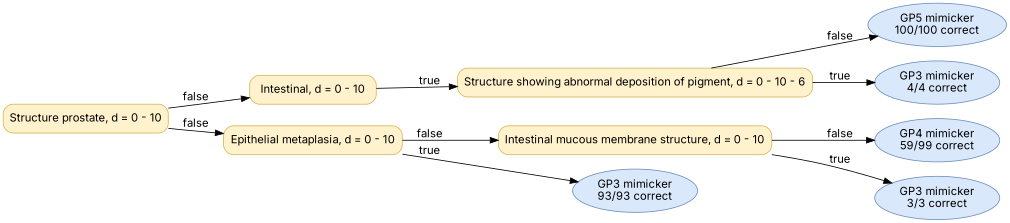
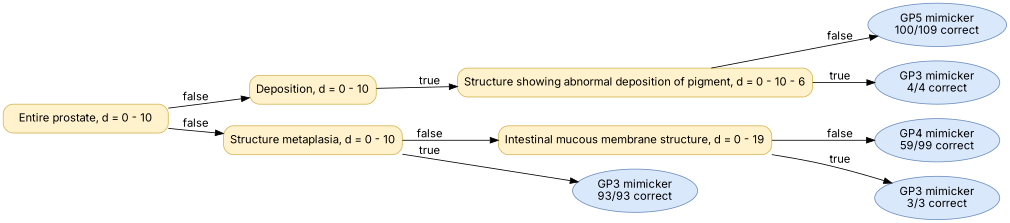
  digraph {
    fontname=Inter
    rankdir=LR
    node [color="#D6B656" fillcolor="#FFF2CC" fontname=Inter shape=box style="rounded,filled"]
    edge [fontname=Inter]
-   n1 [label="Structure prostate, d = 0 - 10"]
-   n2 [label="Intestinal, d = 0 - 10"]
-   n3 [label="Epithelial metaplasia, d = 0 - 10"]
+   n1 [label="Entire prostate, d = 0 - 10"]
+   n2 [label="Deposition, d = 0 - 10"]
+   n3 [label="Structure metaplasia, d = 0 - 10"]
    n4 [label="Structure showing abnormal deposition of pigment, d = 0 - 10 - 6"]
-   n5 [label="Intestinal mucous membrane structure, d = 0 - 10"]
+   n5 [label="Intestinal mucous membrane structure, d = 0 - 19"]
    n6 [color="#6C8EBF" fillcolor="#DAE8FC" label=<GP3 mimicker<br/>93/93 correct> shape=ellipse]
-   n7 [color="#6C8EBF" fillcolor="#DAE8FC" label=<GP5 mimicker<br/>100/100 correct> shape=ellipse]
+   n7 [color="#6C8EBF" fillcolor="#DAE8FC" label=<GP5 mimicker<br/>100/109 correct> shape=ellipse]
    n8 [color="#6C8EBF" fillcolor="#DAE8FC" label=<GP3 mimicker<br/>4/4 correct> shape=ellipse]
    n9 [color="#6C8EBF" fillcolor="#DAE8FC" label=<GP4 mimicker<br/>59/99 correct> shape=ellipse]
    n10 [color="#6C8EBF" fillcolor="#DAE8FC" label=<GP3 mimicker<br/>3/3 correct> shape=ellipse]
    n1 -> n2 [label=false]
    n1 -> n3 [label=false]
    n2 -> n4 [label=true]
    n3 -> n5 [label=false]
    n3 -> n6 [label=true]
    n4 -> n7 [label=false]
    n4 -> n8 [label=true]
    n5 -> n9 [label=false]
    n5 -> n10 [label=true]
  }
